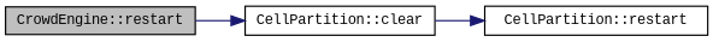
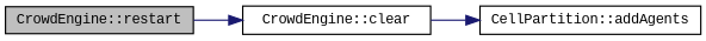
  digraph {
    fontname="Liberation Mono"
    rankdir=LR
    node [color=black fillcolor=white fontname="Liberation Mono" fontsize=10 shape=record style=filled]
    edge [color=midnightblue fontname="Liberation Mono" fontsize=10 labelfontname=FreeSans labelfontsize=10 style=solid]
    n1 [fillcolor=grey75 fontcolor=black height=0.2 label="CrowdEngine::restart" width=0.4]
-   n2 [height=0.2 label="CellPartition::clear" width=0.4]
-   n3 [height=0.2 label="CellPartition::restart" width=0.4]
+   n2 [height=0.2 label="CrowdEngine::clear" width=0.4]
+   n3 [height=0.2 label="CellPartition::addAgents" width=0.4]
    n1 -> n2
    n2 -> n3
  }
